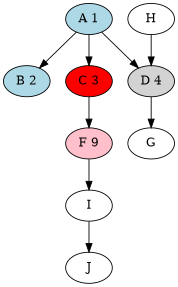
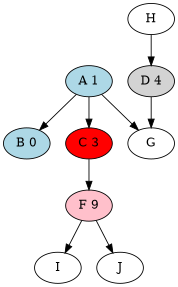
  digraph {
    node [style=filled]
    n1 [fillcolor=lightblue label="A 1"]
-   n2 [fillcolor=lightblue label="B 2"]
+   n2 [fillcolor=lightblue label="B 0"]
    n3 [fillcolor=red label="C 3"]
    n4 [fillcolor=lightgrey label="D 4"]
    n5 [fillcolor=pink label="F 9"]
    n6 [label=G style=""]
    n7 [label=I style=""]
    n8 [label=J style=""]
    n9 [label=H style=""]
    n1 -> n2
    n1 -> n3
-   n1 -> n4
+   n1 -> n6
    n3 -> n5
    n4 -> n6
    n5 -> n7
-   n7 -> n8
+   n5 -> n8
    n9 -> n4
  }
